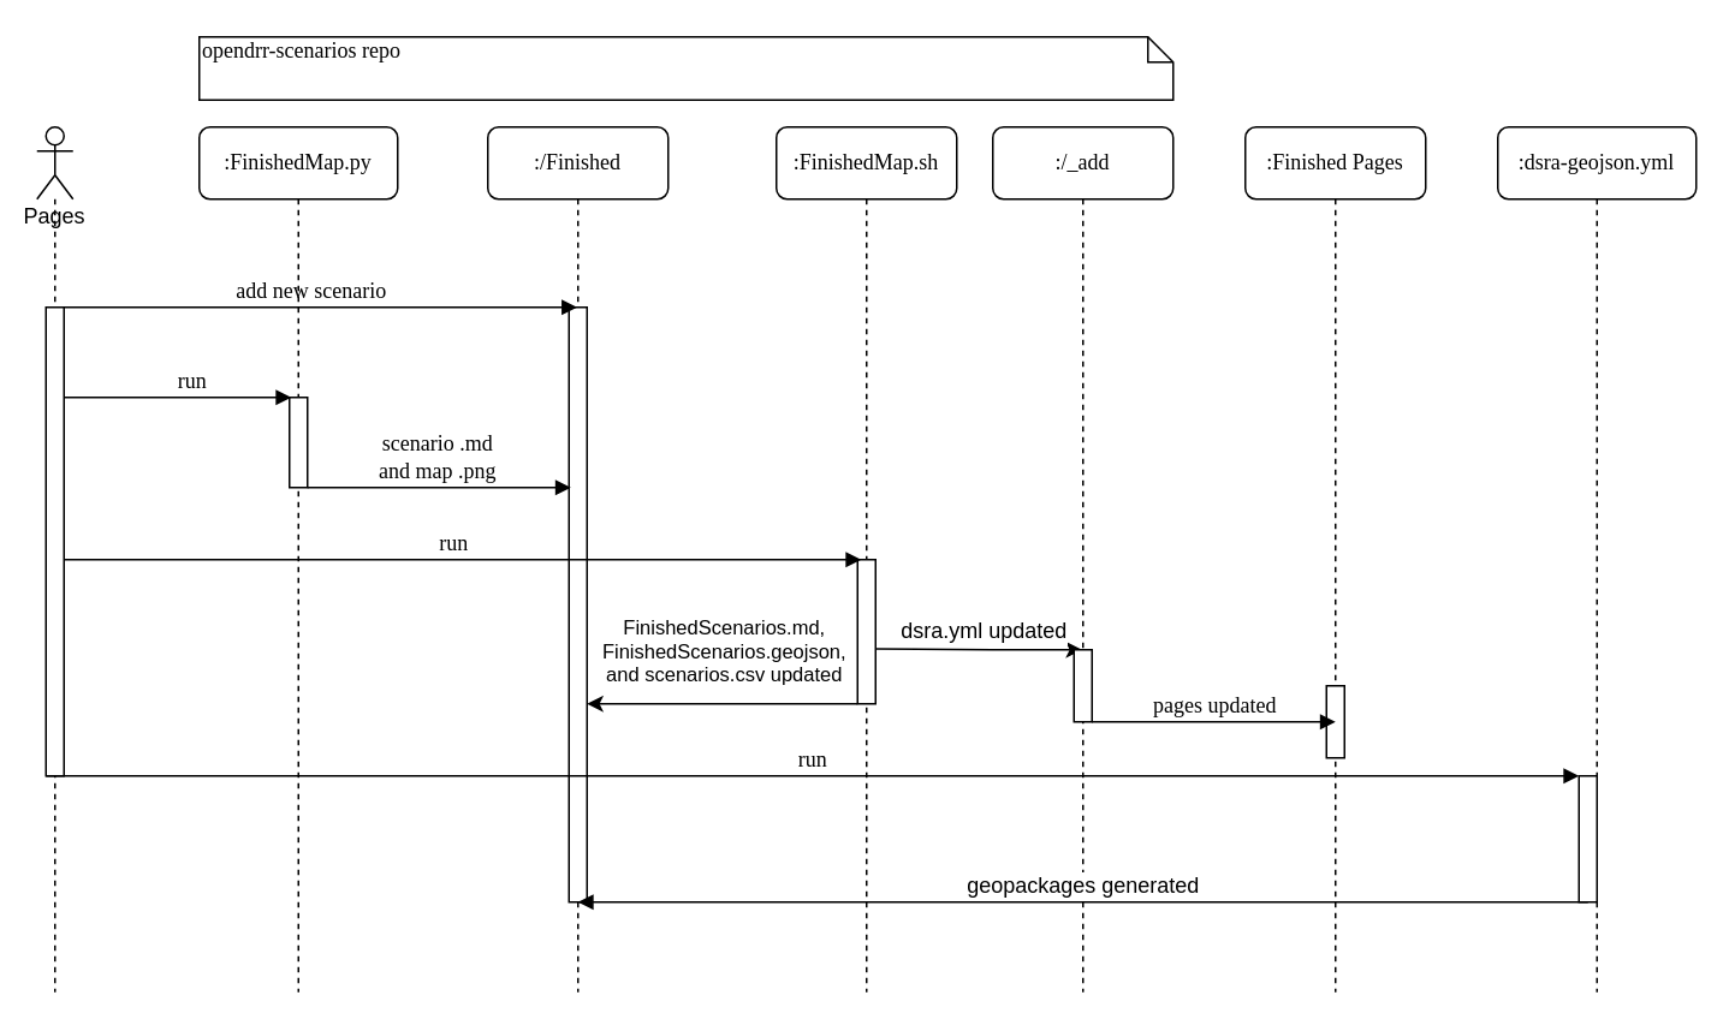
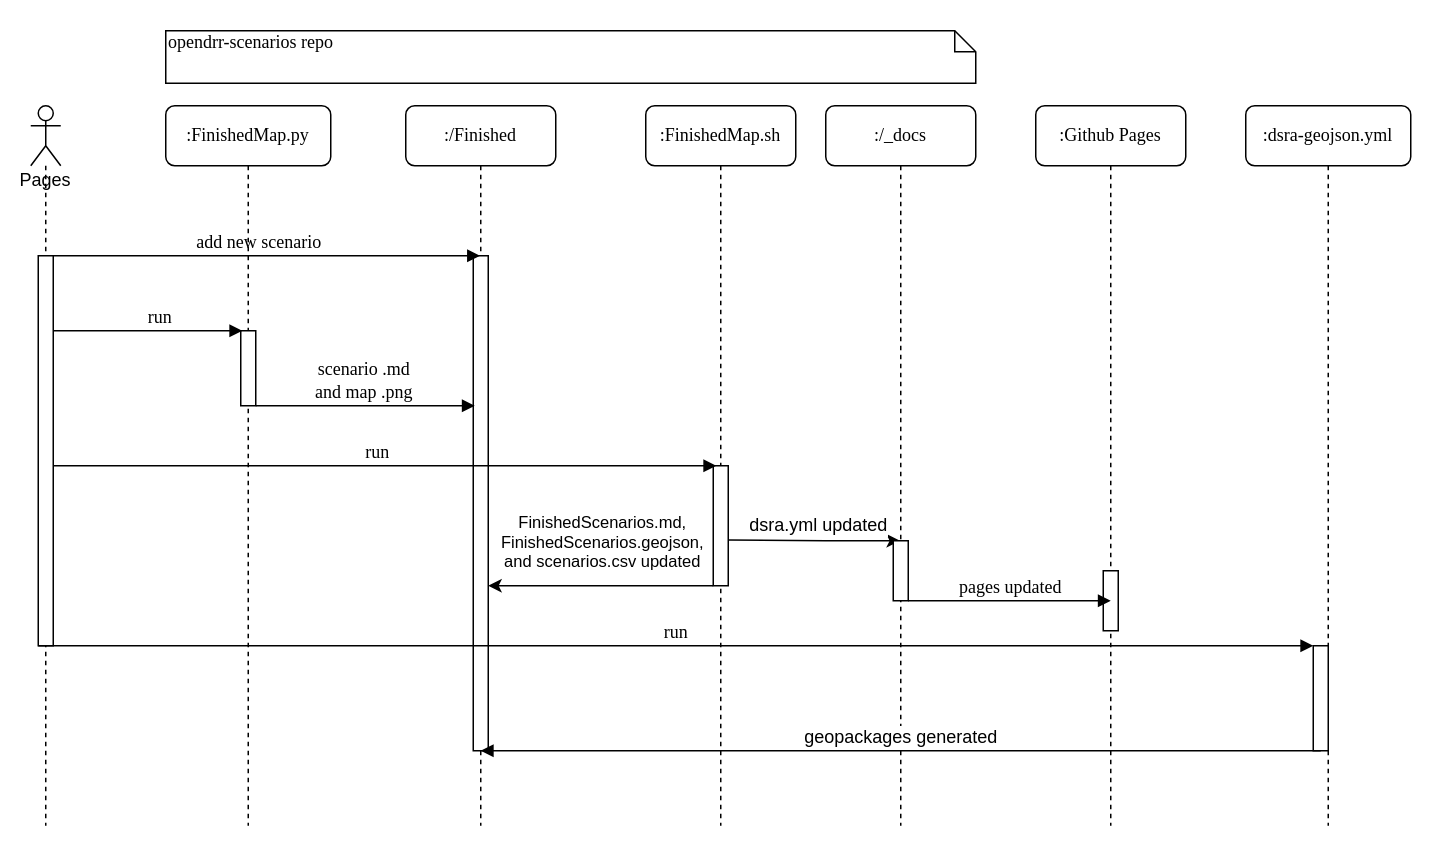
  <mxCell id="0" />
  <mxCell id="1" parent="0" />
  <mxCell id="2" value=":FinishedMap.py" style="shape=umlLifeline;perimeter=lifelinePerimeter;whiteSpace=wrap;html=1;container=1;collapsible=0;recursiveResize=0;outlineConnect=0;rounded=1;shadow=0;comic=0;labelBackgroundColor=none;strokeWidth=1;fontFamily=Verdana;fontSize=12;align=center;" parent="1" vertex="1"><mxGeometry x="110" y="70" width="110" height="480" as="geometry" /></mxCell>
  <mxCell id="3" value="" style="html=1;points=[];perimeter=orthogonalPerimeter;rounded=0;shadow=0;comic=0;labelBackgroundColor=none;strokeWidth=1;fontFamily=Verdana;fontSize=12;align=center;" parent="2" vertex="1"><mxGeometry x="50" y="150" width="10" height="50" as="geometry" /></mxCell>
  <mxCell id="4" value=":/Finished" style="shape=umlLifeline;perimeter=lifelinePerimeter;whiteSpace=wrap;html=1;container=1;collapsible=0;recursiveResize=0;outlineConnect=0;rounded=1;shadow=0;comic=0;labelBackgroundColor=none;strokeWidth=1;fontFamily=Verdana;fontSize=12;align=center;" parent="1" vertex="1"><mxGeometry x="270" y="70" width="100" height="480" as="geometry" /></mxCell>
  <mxCell id="5" value="" style="html=1;points=[];perimeter=orthogonalPerimeter;rounded=0;shadow=0;comic=0;labelBackgroundColor=none;strokeWidth=1;fontFamily=Verdana;fontSize=12;align=center;" parent="4" vertex="1"><mxGeometry x="45" y="100" width="10" height="330" as="geometry" /></mxCell>
  <mxCell id="6" value=":FinishedMap.sh" style="shape=umlLifeline;perimeter=lifelinePerimeter;whiteSpace=wrap;html=1;container=1;collapsible=0;recursiveResize=0;outlineConnect=0;rounded=1;shadow=0;comic=0;labelBackgroundColor=none;strokeWidth=1;fontFamily=Verdana;fontSize=12;align=center;" parent="1" vertex="1"><mxGeometry x="430" y="70" width="100" height="480" as="geometry" /></mxCell>
  <mxCell id="7" value="" style="html=1;points=[];perimeter=orthogonalPerimeter;rounded=0;shadow=0;comic=0;labelBackgroundColor=none;strokeWidth=1;fontFamily=Verdana;fontSize=12;align=center;" parent="6" vertex="1"><mxGeometry x="45" y="240" width="10" height="80" as="geometry" /></mxCell>
  <mxCell id="8" value="dsra.yml updated" style="endArrow=classic;html=1;rounded=0;fontSize=12;" edge="1" parent="6" target="9"><mxGeometry x="0.043" y="10" relative="1" as="geometry"><mxPoint x="55" y="289.5" as="sourcePoint" /><mxPoint x="155" y="289.5" as="targetPoint" /><Array as="points"><mxPoint x="120" y="290" /></Array><mxPoint as="offset" /></mxGeometry></mxCell>
- <mxCell id="9" value=":/_add" style="shape=umlLifeline;perimeter=lifelinePerimeter;whiteSpace=wrap;html=1;container=1;collapsible=0;recursiveResize=0;outlineConnect=0;rounded=1;shadow=0;comic=0;labelBackgroundColor=none;strokeWidth=1;fontFamily=Verdana;fontSize=12;align=center;" parent="1" vertex="1"><mxGeometry x="550" y="70" width="100" height="480" as="geometry" /></mxCell>
+ <mxCell id="9" value=":/_docs" style="shape=umlLifeline;perimeter=lifelinePerimeter;whiteSpace=wrap;html=1;container=1;collapsible=0;recursiveResize=0;outlineConnect=0;rounded=1;shadow=0;comic=0;labelBackgroundColor=none;strokeWidth=1;fontFamily=Verdana;fontSize=12;align=center;" parent="1" vertex="1"><mxGeometry x="550" y="70" width="100" height="480" as="geometry" /></mxCell>
  <mxCell id="10" value="" style="html=1;points=[];perimeter=orthogonalPerimeter;rounded=0;shadow=0;comic=0;labelBackgroundColor=none;strokeWidth=1;fontFamily=Verdana;fontSize=12;align=center;" parent="9" vertex="1"><mxGeometry x="45" y="290" width="10" height="40" as="geometry" /></mxCell>
- <mxCell id="11" value=":Finished Pages" style="shape=umlLifeline;perimeter=lifelinePerimeter;whiteSpace=wrap;html=1;container=1;collapsible=0;recursiveResize=0;outlineConnect=0;rounded=1;shadow=0;comic=0;labelBackgroundColor=none;strokeWidth=1;fontFamily=Verdana;fontSize=12;align=center;" parent="1" vertex="1"><mxGeometry x="690" y="70" width="100" height="480" as="geometry" /></mxCell>
+ <mxCell id="11" value=":Github Pages" style="shape=umlLifeline;perimeter=lifelinePerimeter;whiteSpace=wrap;html=1;container=1;collapsible=0;recursiveResize=0;outlineConnect=0;rounded=1;shadow=0;comic=0;labelBackgroundColor=none;strokeWidth=1;fontFamily=Verdana;fontSize=12;align=center;" parent="1" vertex="1"><mxGeometry x="690" y="70" width="100" height="480" as="geometry" /></mxCell>
  <mxCell id="12" value="" style="html=1;points=[];perimeter=orthogonalPerimeter;rounded=0;shadow=0;comic=0;labelBackgroundColor=none;strokeWidth=1;fontFamily=Verdana;fontSize=12;align=center;" parent="11" vertex="1"><mxGeometry x="45" y="310" width="10" height="40" as="geometry" /></mxCell>
  <mxCell id="13" value=":dsra-geojson.yml" style="shape=umlLifeline;perimeter=lifelinePerimeter;whiteSpace=wrap;html=1;container=1;collapsible=0;recursiveResize=0;outlineConnect=0;rounded=1;shadow=0;comic=0;labelBackgroundColor=none;strokeWidth=1;fontFamily=Verdana;fontSize=12;align=center;" parent="1" vertex="1"><mxGeometry x="830" y="70" width="110" height="480" as="geometry" /></mxCell>
  <mxCell id="14" value="" style="html=1;points=[];perimeter=orthogonalPerimeter;rounded=0;shadow=0;comic=0;labelBackgroundColor=none;strokeColor=#000000;strokeWidth=1;fillColor=#FFFFFF;fontFamily=Verdana;fontSize=12;fontColor=#000000;align=center;" parent="13" vertex="1"><mxGeometry x="45" y="360" width="10" height="70" as="geometry" /></mxCell>
  <mxCell id="15" value="run" style="html=1;verticalAlign=bottom;endArrow=block;labelBackgroundColor=none;fontFamily=Verdana;fontSize=12;edgeStyle=elbowEdgeStyle;elbow=vertical;" parent="1" edge="1"><mxGeometry x="0.138" relative="1" as="geometry"><mxPoint x="30" y="220" as="sourcePoint" /><Array as="points"><mxPoint x="50" y="220" /><mxPoint x="90" y="226" /></Array><mxPoint x="161" y="220" as="targetPoint" /><mxPoint x="1" as="offset" /></mxGeometry></mxCell>
  <mxCell id="16" value="run" style="html=1;verticalAlign=bottom;endArrow=block;labelBackgroundColor=none;fontFamily=Verdana;fontSize=12;edgeStyle=elbowEdgeStyle;elbow=vertical;" parent="1" edge="1"><mxGeometry relative="1" as="geometry"><mxPoint x="25" y="310" as="sourcePoint" /><mxPoint x="477" y="310" as="targetPoint" /><Array as="points"><mxPoint x="390" y="310" /><mxPoint x="430" y="323" /><mxPoint x="460" y="220" /></Array></mxGeometry></mxCell>
  <mxCell id="17" value="run" style="html=1;verticalAlign=bottom;endArrow=block;entryX=0;entryY=0;labelBackgroundColor=none;fontFamily=Verdana;fontSize=12;entryDx=0;entryDy=0;entryPerimeter=0;" parent="1" target="14" edge="1"><mxGeometry relative="1" as="geometry"><mxPoint x="25" y="430" as="sourcePoint" /><mxPoint x="455" y="430" as="targetPoint" /></mxGeometry></mxCell>
  <mxCell id="18" value="pages updated" style="html=1;verticalAlign=bottom;endArrow=block;labelBackgroundColor=none;fontFamily=Verdana;fontSize=12;edgeStyle=elbowEdgeStyle;elbow=vertical;" parent="1" source="10" edge="1"><mxGeometry relative="1" as="geometry"><mxPoint x="670" y="540" as="sourcePoint" /><mxPoint x="740" y="400" as="targetPoint" /><Array as="points"><mxPoint x="720" y="400" /><mxPoint x="670" y="380" /></Array></mxGeometry></mxCell>
  <mxCell id="19" value="add new scenario" style="html=1;verticalAlign=bottom;endArrow=block;labelBackgroundColor=none;fontFamily=Verdana;fontSize=12;edgeStyle=elbowEdgeStyle;elbow=vertical;" parent="1" target="4" edge="1"><mxGeometry relative="1" as="geometry"><mxPoint x="25" y="170" as="sourcePoint" /><Array as="points"><mxPoint x="70" y="170" /><mxPoint x="50" y="180" /></Array><mxPoint as="offset" /></mxGeometry></mxCell>
  <mxCell id="20" value="scenario .md &lt;br&gt;and map .png" style="html=1;verticalAlign=bottom;endArrow=block;labelBackgroundColor=none;fontFamily=Verdana;fontSize=12;edgeStyle=elbowEdgeStyle;elbow=vertical;" parent="1" source="3" edge="1"><mxGeometry x="-0.007" relative="1" as="geometry"><mxPoint x="240" y="190" as="sourcePoint" /><mxPoint x="316" y="270" as="targetPoint" /><Array as="points"><mxPoint x="250" y="270" /><mxPoint x="300" y="250" /><mxPoint x="260" y="312" /><mxPoint x="230" y="310" /></Array><mxPoint as="offset" /></mxGeometry></mxCell>
  <mxCell id="21" value="opendrr-scenarios repo" style="shape=note;whiteSpace=wrap;html=1;size=14;verticalAlign=top;align=left;spacingTop=-6;rounded=0;shadow=0;comic=0;labelBackgroundColor=none;strokeWidth=1;fontFamily=Verdana;fontSize=12" parent="1" vertex="1"><mxGeometry x="110" y="20" width="540" height="35" as="geometry" /></mxCell>
  <mxCell id="22" value="" style="endArrow=classic;html=1;rounded=0;exitX=0;exitY=1;exitDx=0;exitDy=0;exitPerimeter=0;" edge="1" parent="1" source="7" target="5"><mxGeometry relative="1" as="geometry"><mxPoint x="475" y="374" as="sourcePoint" /><mxPoint x="328.5" y="390" as="targetPoint" /><Array as="points"><mxPoint x="359" y="390" /></Array></mxGeometry></mxCell>
  <mxCell id="23" value="FinishedScenarios.md,&lt;br&gt;FinishedScenarios.geojson,&lt;br&gt;and scenarios.csv updated" style="edgeLabel;resizable=0;html=1;align=center;verticalAlign=middle;" connectable="0" vertex="1" parent="22"><mxGeometry relative="1" as="geometry"><mxPoint y="-30" as="offset" /></mxGeometry></mxCell>
  <mxCell id="24" value="geopackages generated" style="html=1;verticalAlign=bottom;endArrow=block;rounded=0;fontSize=12;" edge="1" parent="1"><mxGeometry width="80" relative="1" as="geometry"><mxPoint x="880" y="500" as="sourcePoint" /><mxPoint x="320" y="500" as="targetPoint" /><Array as="points"><mxPoint x="850" y="500" /><mxPoint x="490" y="500" /></Array></mxGeometry></mxCell>
  <mxCell id="25" value="Pages" style="shape=umlLifeline;participant=umlActor;perimeter=lifelinePerimeter;whiteSpace=wrap;html=1;container=1;collapsible=0;recursiveResize=0;verticalAlign=top;spacingTop=36;outlineConnect=0;fontSize=12;" vertex="1" parent="1"><mxGeometry x="20" y="70" width="20" height="480" as="geometry" /></mxCell>
  <mxCell id="26" value="" style="html=1;points=[];perimeter=orthogonalPerimeter;fontSize=12;" vertex="1" parent="25"><mxGeometry x="5" y="100" width="10" height="260" as="geometry" /></mxCell>
